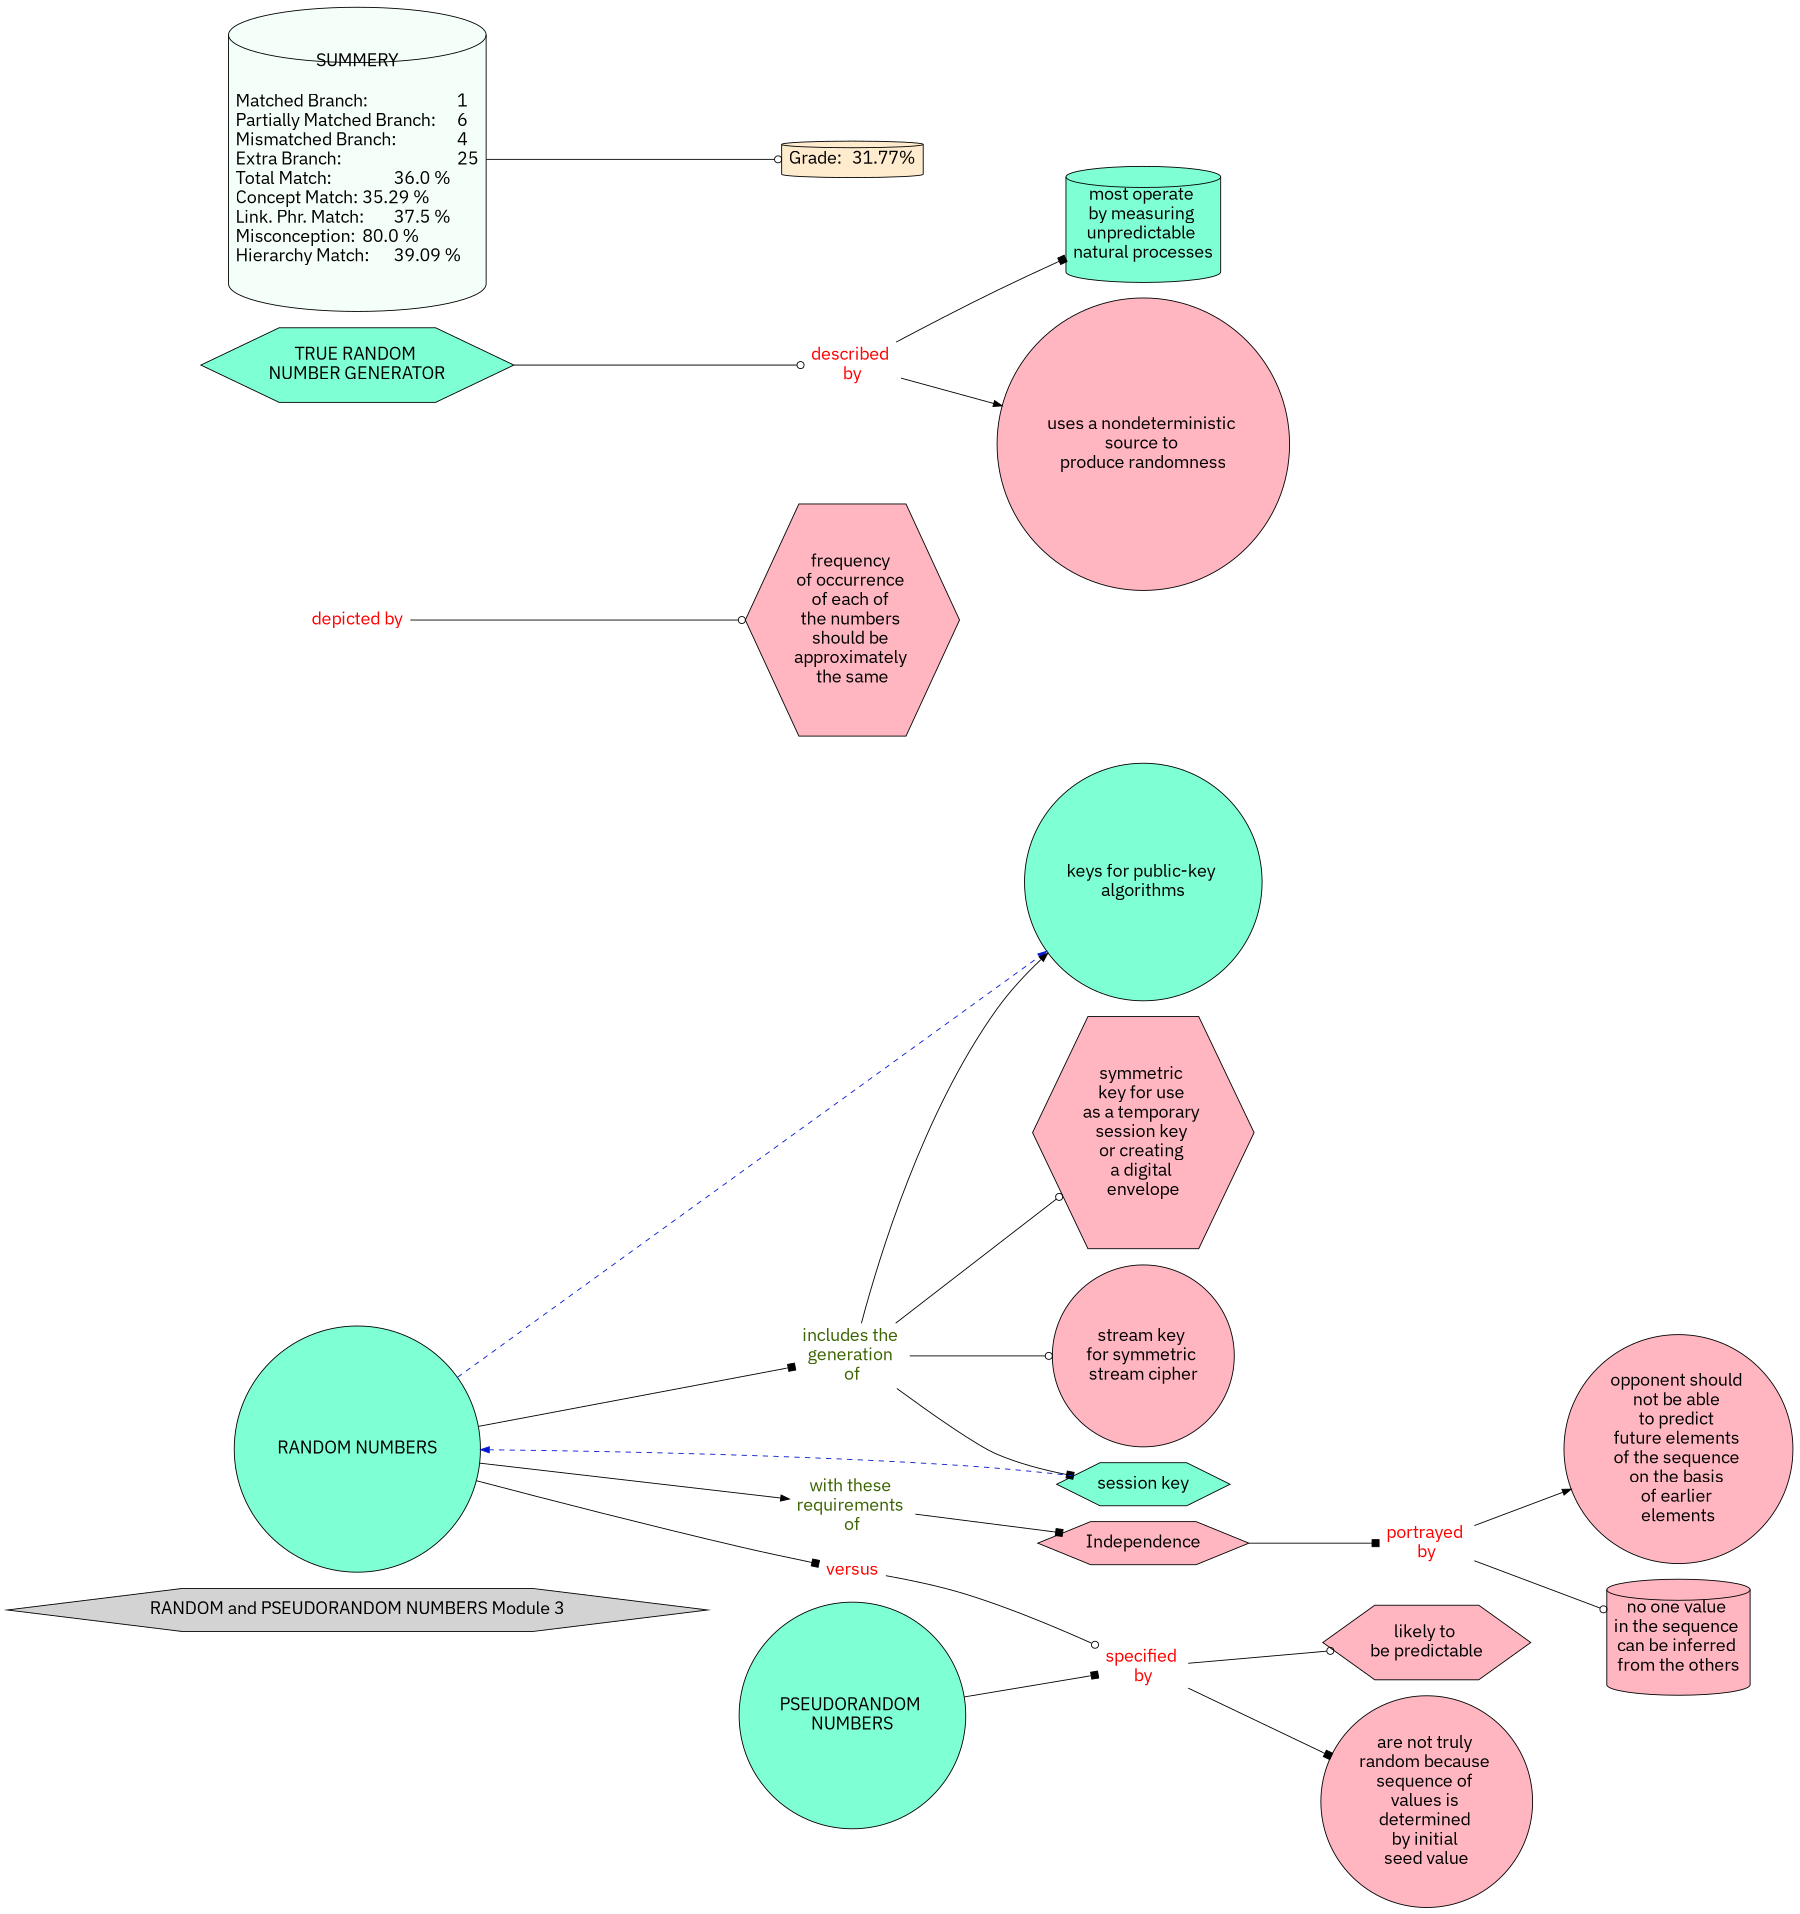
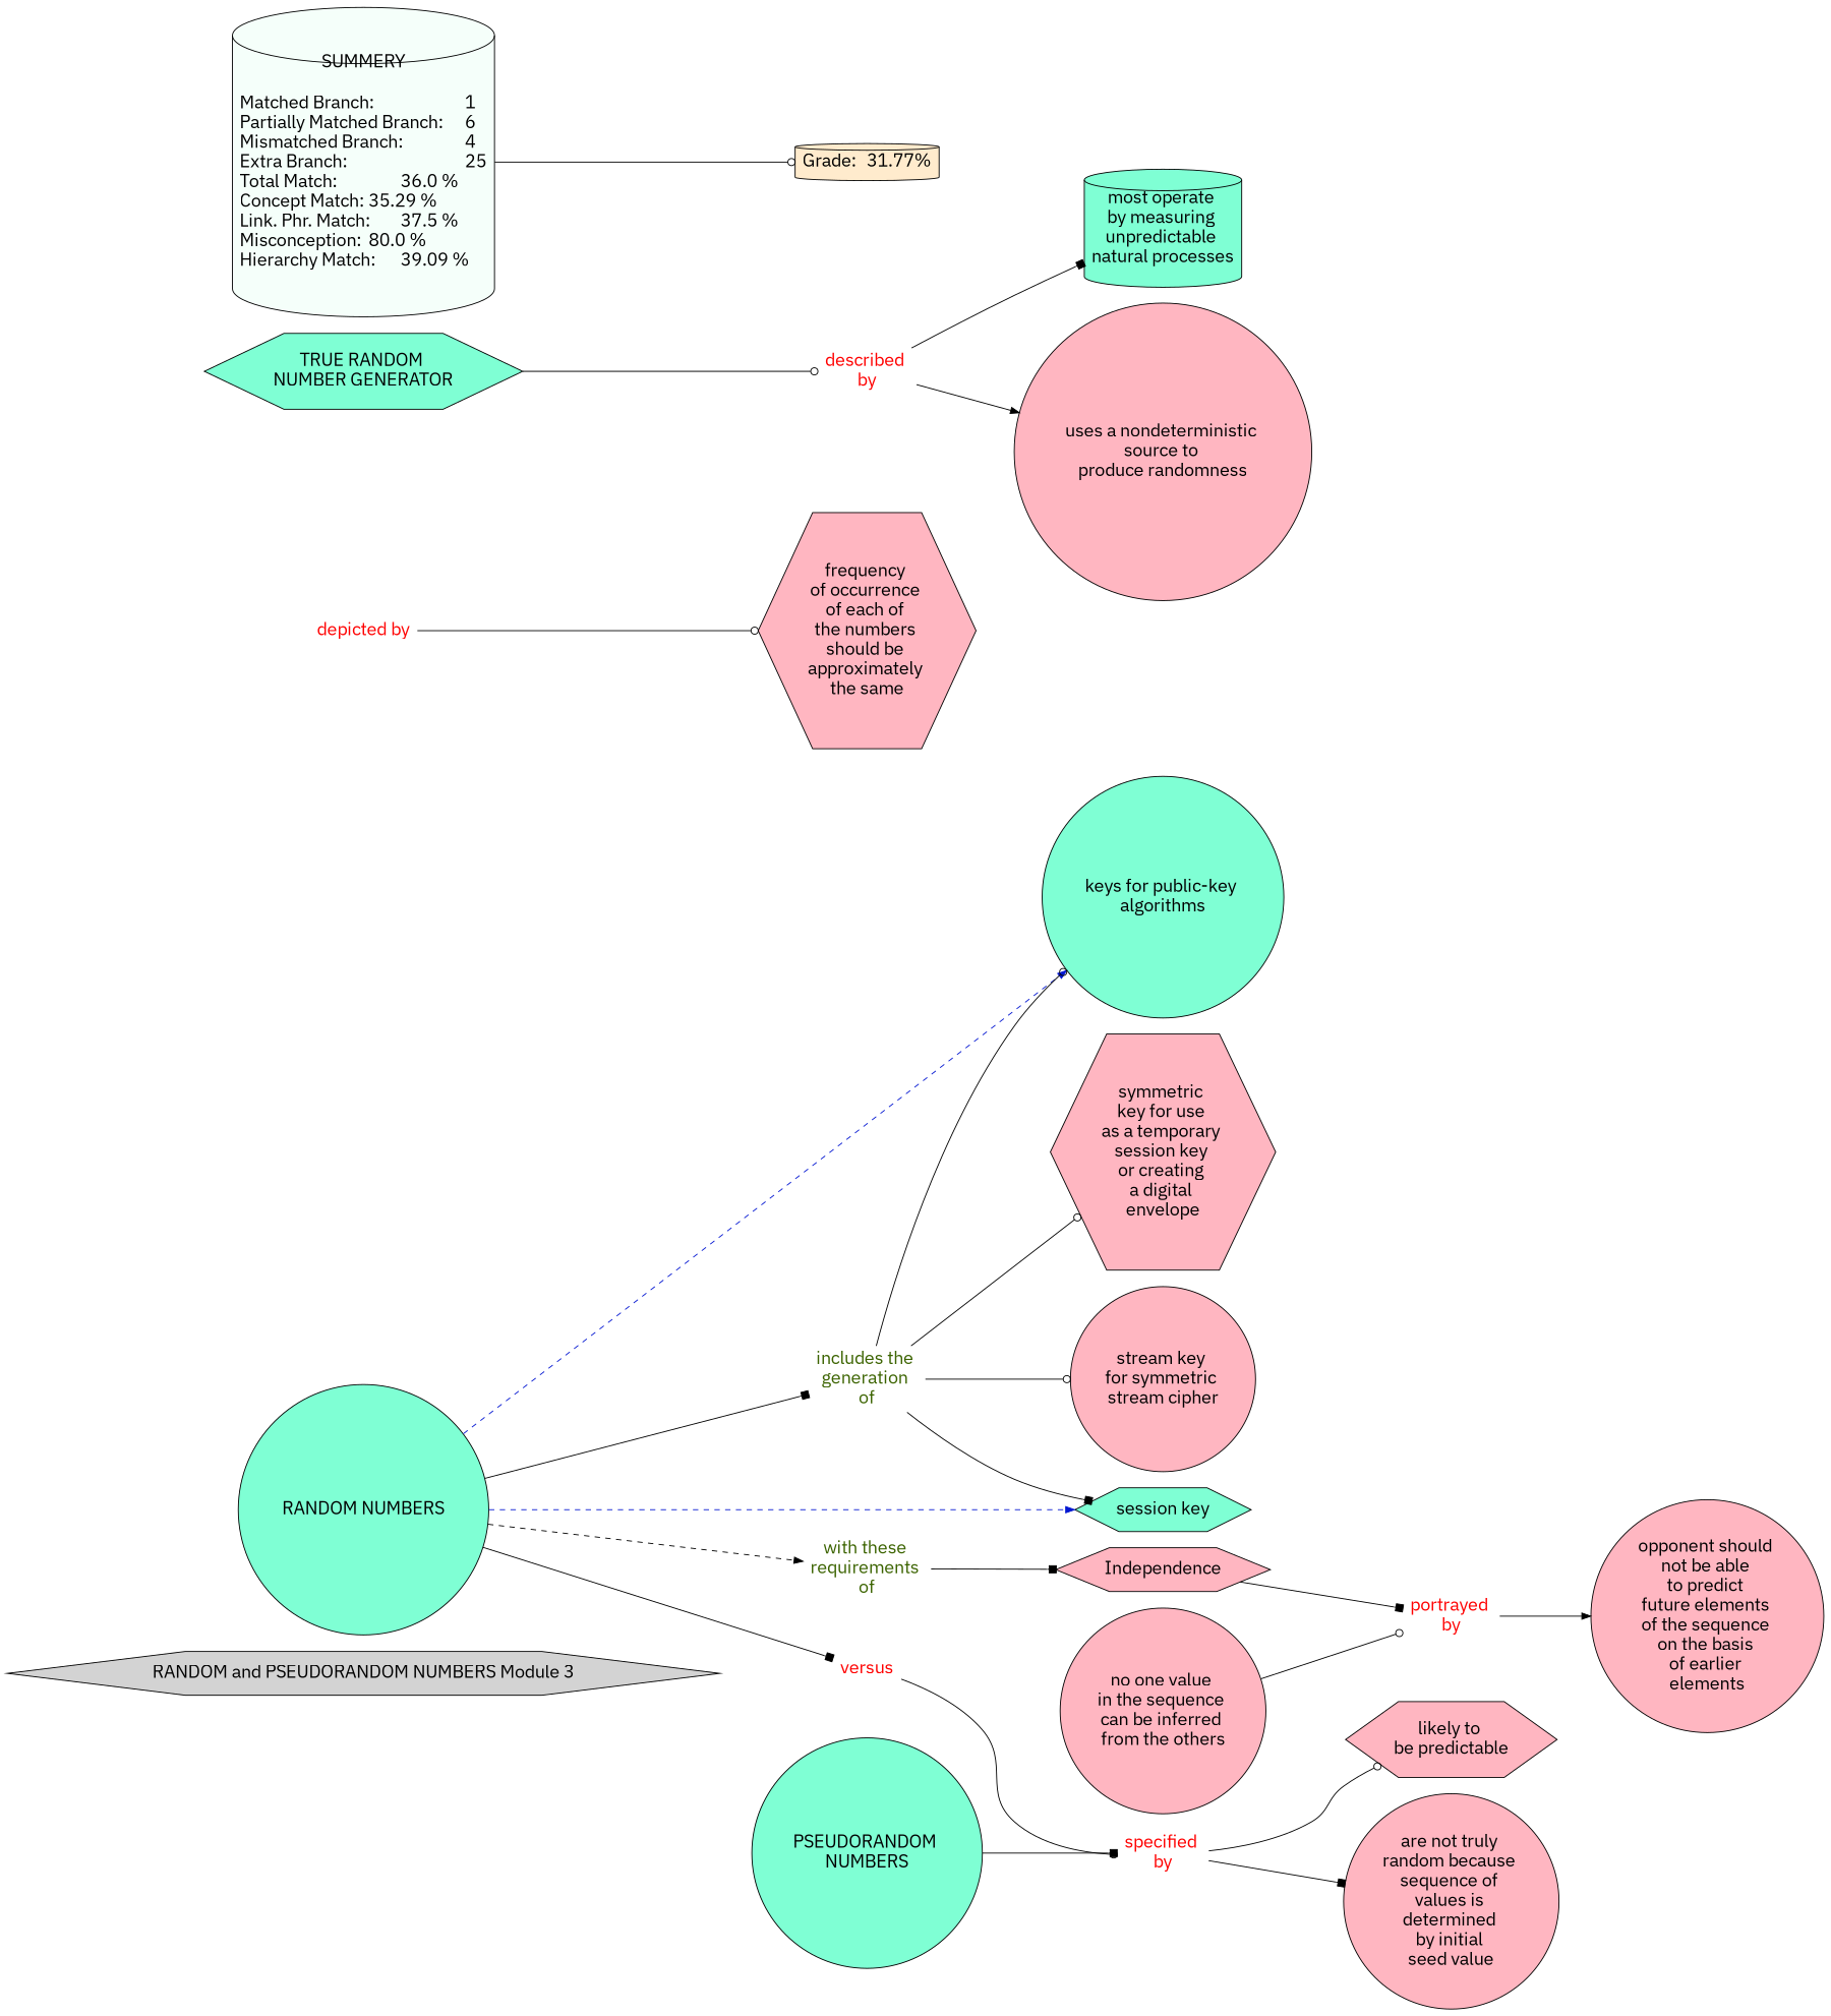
  digraph {
    fontname="IBM Plex Sans"
    rankdir=LR
    node [Gsplines=true fontname="IBM Plex Sans" fontsize=20 shape=circle style=filled fillcolor="#FFB6C1"]
    edge [arrowhead=box constraint=true fontname="IBM Plex Sans"]
    n1 [label="RANDOM and PSEUDORANDOM NUMBERS Module 3" shape=hexagon fillcolor=""]
    n2 [fillcolor=aquamarine label="RANDOM NUMBERS\n"]
    n3 [fontcolor="#3B6300" label="includes the \ngeneration \nof" shape=none style="" fillcolor=""]
    n4 [fontcolor="#3B6300" label="with these \nrequirements \nof" shape=none style="" fillcolor=""]
    n5 [fontcolor=red label=versus shape=none style="" fillcolor=""]
    n6 [fillcolor=aquamarine label="keys for public-key \nalgorithms"]
    n7 [fillcolor=aquamarine label="session key\n" shape=hexagon]
    n8 [label="symmetric \nkey for use \nas a temporary \nsession key \nor creating \na digital \nenvelope" shape=hexagon]
    n9 [label="stream key \nfor symmetric \nstream cipher\n"]
    n10 [label=Independence shape=hexagon]
    n11 [fontcolor=red label="specified \nby" shape=none style="" fillcolor=""]
    n12 [label="likely to \nbe predictable\n" shape=hexagon]
    n13 [label="are not truly \nrandom because \nsequence of \nvalues is \ndetermined \nby initial \nseed value\n"]
    n14 [fontcolor=red label="depicted by\n" shape=none style="" fillcolor=""]
    n15 [label="frequency \nof occurrence \nof each of \nthe numbers \nshould be \napproximately \nthe same" shape=hexagon]
    n16 [fontcolor=red label="portrayed \nby" shape=none style="" fillcolor=""]
    n17 [label="opponent should \nnot be able \nto predict \nfuture elements \nof the sequence \non the basis \nof earlier \nelements"]
-   n18 [label="no one value \nin the sequence \ncan be inferred \nfrom the others\n" shape=cylinder]
+   n18 [label="no one value \nin the sequence \ncan be inferred \nfrom the others\n"]
    n19 [fillcolor=aquamarine label="TRUE RANDOM \nNUMBER GENERATOR\n" shape=hexagon]
    n20 [fontcolor=red label="described \nby" shape=none style="" fillcolor=""]
    n21 [fillcolor=aquamarine label="most operate \nby measuring \nunpredictable \nnatural processes\n" shape=cylinder]
    n22 [label="uses a nondeterministic \nsource to \nproduce randomness\n"]
    n23 [fillcolor=aquamarine label="PSEUDORANDOM \nNUMBERS"]
    n24 [fillcolor="#F5FFFA" label="SUMMERY\n\nMatched Branch:			1\lPartially Matched Branch:	6\lMismatched Branch:		4\lExtra Branch:				25\lTotal Match:		36.0 %\lConcept Match:	35.29 %\lLink. Phr. Match:	37.5 %\lMisconception:	80.0 %\lHierarchy Match:	39.09 %\l" shape=cylinder]
    n25 [fillcolor="#FFEBCD" label="Grade:	31.77%" shape=cylinder]
    n2 -> n3
-   n2 -> n4 [arrowhead=normal]
+   n2 -> n4 [arrowhead=normal style=dashed]
    n2 -> n5
    n2 -> n6 [arrowhead=normal color="#0316D1" style=dashed]
-   n7 -> n2 [arrowhead=normal color="#0316D1" style=dashed]
-   n3 -> n6 [arrowhead=normal]
+   n2 -> n7 [arrowhead=normal color="#0316D1" style=dashed]
+   n3 -> n6 [arrowhead=odot]
    n3 -> n7
    n3 -> n8 [arrowhead=odot]
    n3 -> n9 [arrowhead=odot]
    n4 -> n10
    n5 -> n11 [arrowhead=odot]
    n10 -> n16
    n11 -> n12 [arrowhead=odot]
    n11 -> n13
    n14 -> n15 [arrowhead=odot]
    n16 -> n17 [arrowhead=normal]
-   n16 -> n18 [arrowhead=odot]
+   n18 -> n16 [arrowhead=odot]
    n19 -> n20 [arrowhead=odot]
    n20 -> n21
    n20 -> n22 [arrowhead=normal]
    n23 -> n11
    n24 -> n25 [arrowhead=odot color=black]
  }
